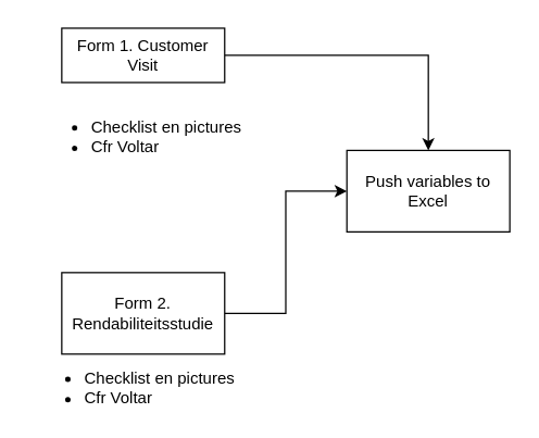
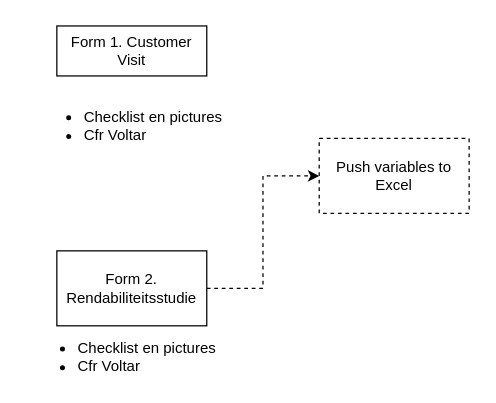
  <mxCell id="0" />
  <mxCell id="1" parent="0" />
- <mxCell id="2" value="" style="edgeStyle=orthogonalEdgeStyle;rounded=0;orthogonalLoop=1;jettySize=auto;html=1;" edge="1" parent="1" source="3" target="6"><mxGeometry relative="1" as="geometry" /></mxCell>
  <mxCell id="3" value="Form 1. Customer Visit" style="rounded=0;whiteSpace=wrap;html=1;" vertex="1" parent="1"><mxGeometry x="45" y="20" width="120" height="40" as="geometry" /></mxCell>
- <mxCell id="4" style="edgeStyle=orthogonalEdgeStyle;rounded=0;orthogonalLoop=1;jettySize=auto;html=1;entryX=0;entryY=0.5;entryDx=0;entryDy=0;" edge="1" parent="1" source="5" target="6"><mxGeometry relative="1" as="geometry"><mxPoint x="235" y="250" as="targetPoint" /></mxGeometry></mxCell>
+ <mxCell id="4" style="edgeStyle=orthogonalEdgeStyle;rounded=0;orthogonalLoop=1;jettySize=auto;html=1;entryX=0;entryY=0.5;entryDx=0;entryDy=0;dashed=1;" edge="1" parent="1" source="5" target="6"><mxGeometry relative="1" as="geometry"><mxPoint x="235" y="250" as="targetPoint" /></mxGeometry></mxCell>
  <mxCell id="5" value="Form 2. Rendabiliteitsstudie" style="rounded=0;whiteSpace=wrap;html=1;" vertex="1" parent="1"><mxGeometry x="45" y="200" width="120" height="60" as="geometry" /></mxCell>
- <mxCell id="6" value="Push variables to Excel" style="rounded=0;whiteSpace=wrap;html=1;" vertex="1" parent="1"><mxGeometry x="255" y="110" width="120" height="60" as="geometry" /></mxCell>
+ <mxCell id="6" value="Push variables to Excel" style="rounded=0;whiteSpace=wrap;html=1;dashed=1;" vertex="1" parent="1"><mxGeometry x="255" y="110" width="120" height="60" as="geometry" /></mxCell>
  <mxCell id="7" value="&lt;div align=&quot;left&quot;&gt;&lt;ul&gt;&lt;li&gt;Checklist en pictures&lt;/li&gt;&lt;li&gt;Cfr Voltar&lt;br&gt;&lt;/li&gt;&lt;/ul&gt;&lt;/div&gt;" style="text;html=1;strokeColor=none;fillColor=none;align=left;verticalAlign=middle;whiteSpace=wrap;rounded=0;" vertex="1" parent="1"><mxGeometry x="25" y="85" width="170" height="30" as="geometry" /></mxCell>
  <mxCell id="8" value="&lt;div align=&quot;left&quot;&gt;&lt;ul&gt;&lt;li&gt;Checklist en pictures&lt;/li&gt;&lt;li&gt;Cfr Voltar&lt;br&gt;&lt;/li&gt;&lt;/ul&gt;&lt;/div&gt;" style="text;html=1;strokeColor=none;fillColor=none;align=left;verticalAlign=middle;whiteSpace=wrap;rounded=0;" vertex="1" parent="1"><mxGeometry x="20" y="270" width="170" height="30" as="geometry" /></mxCell>
